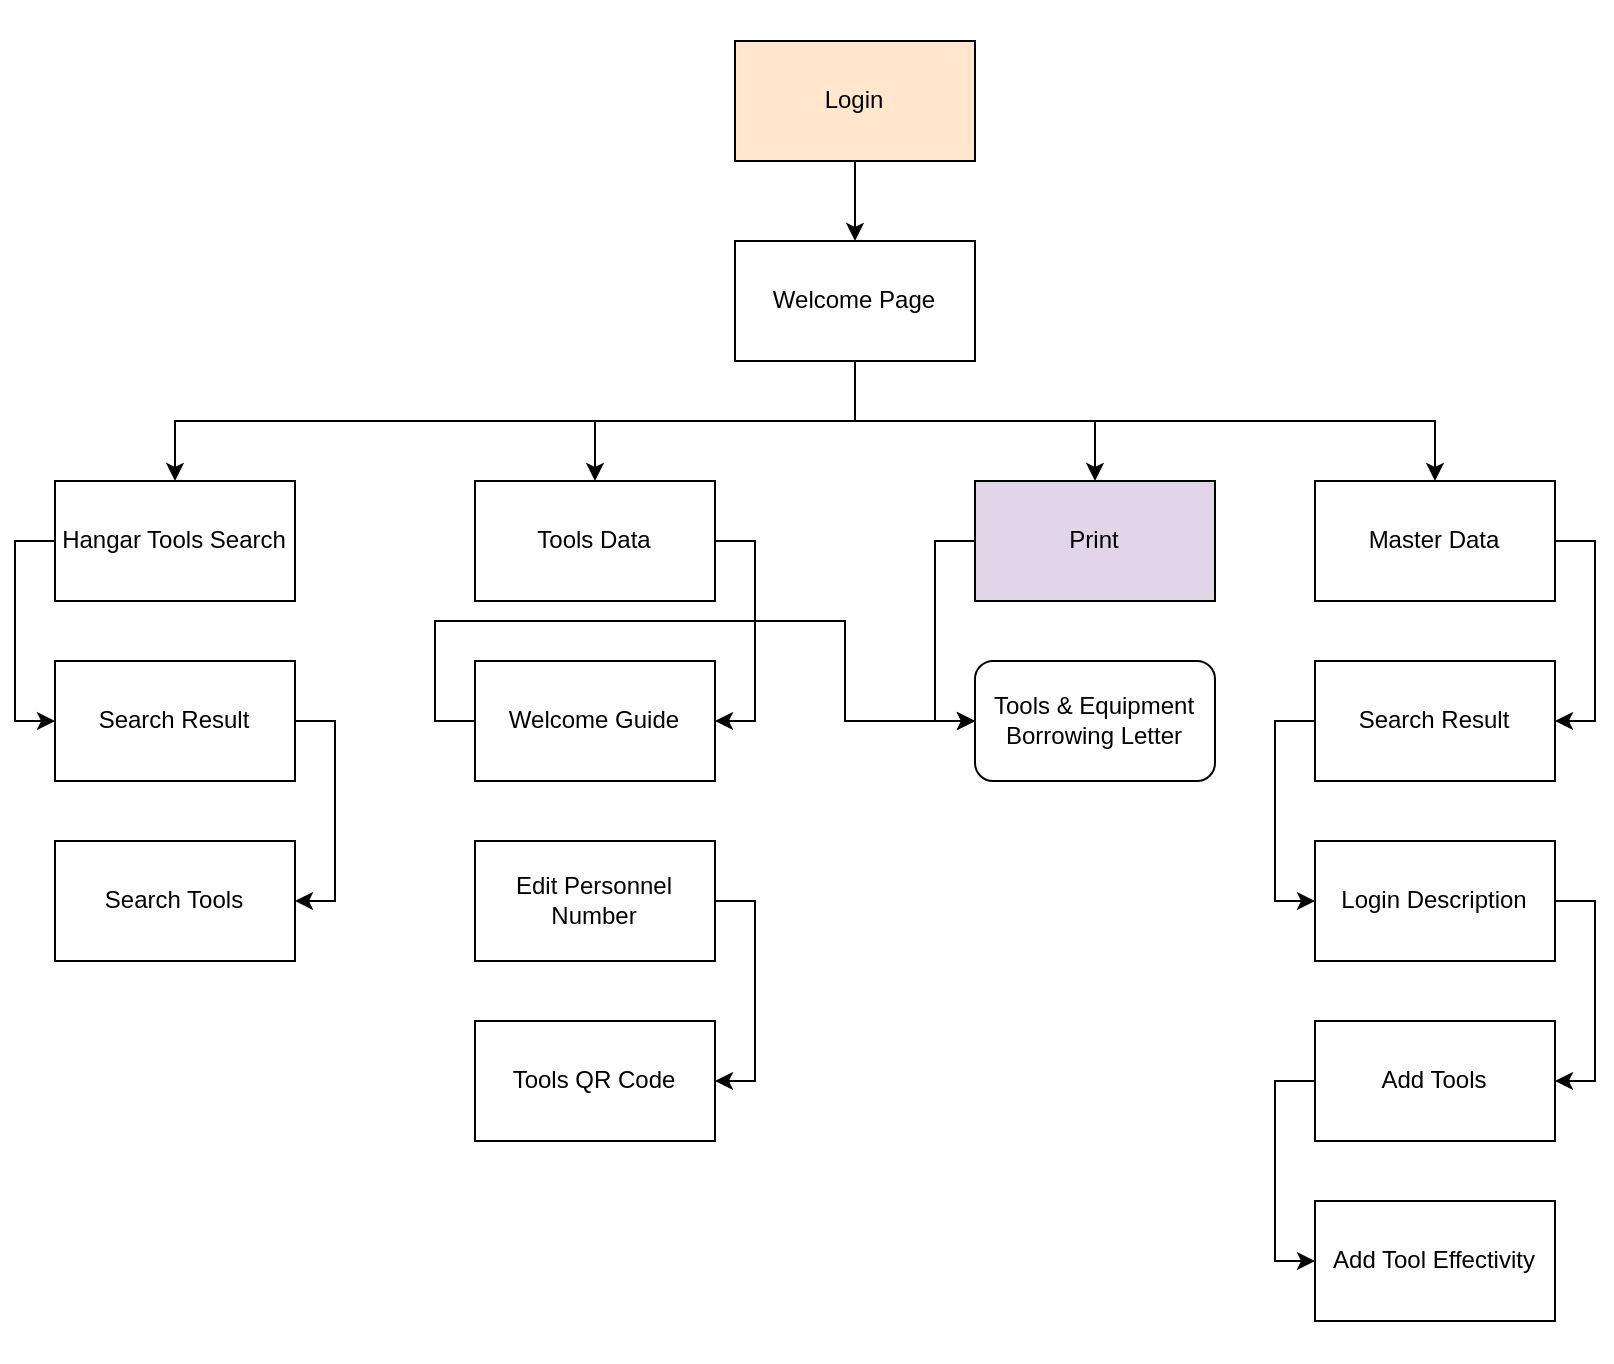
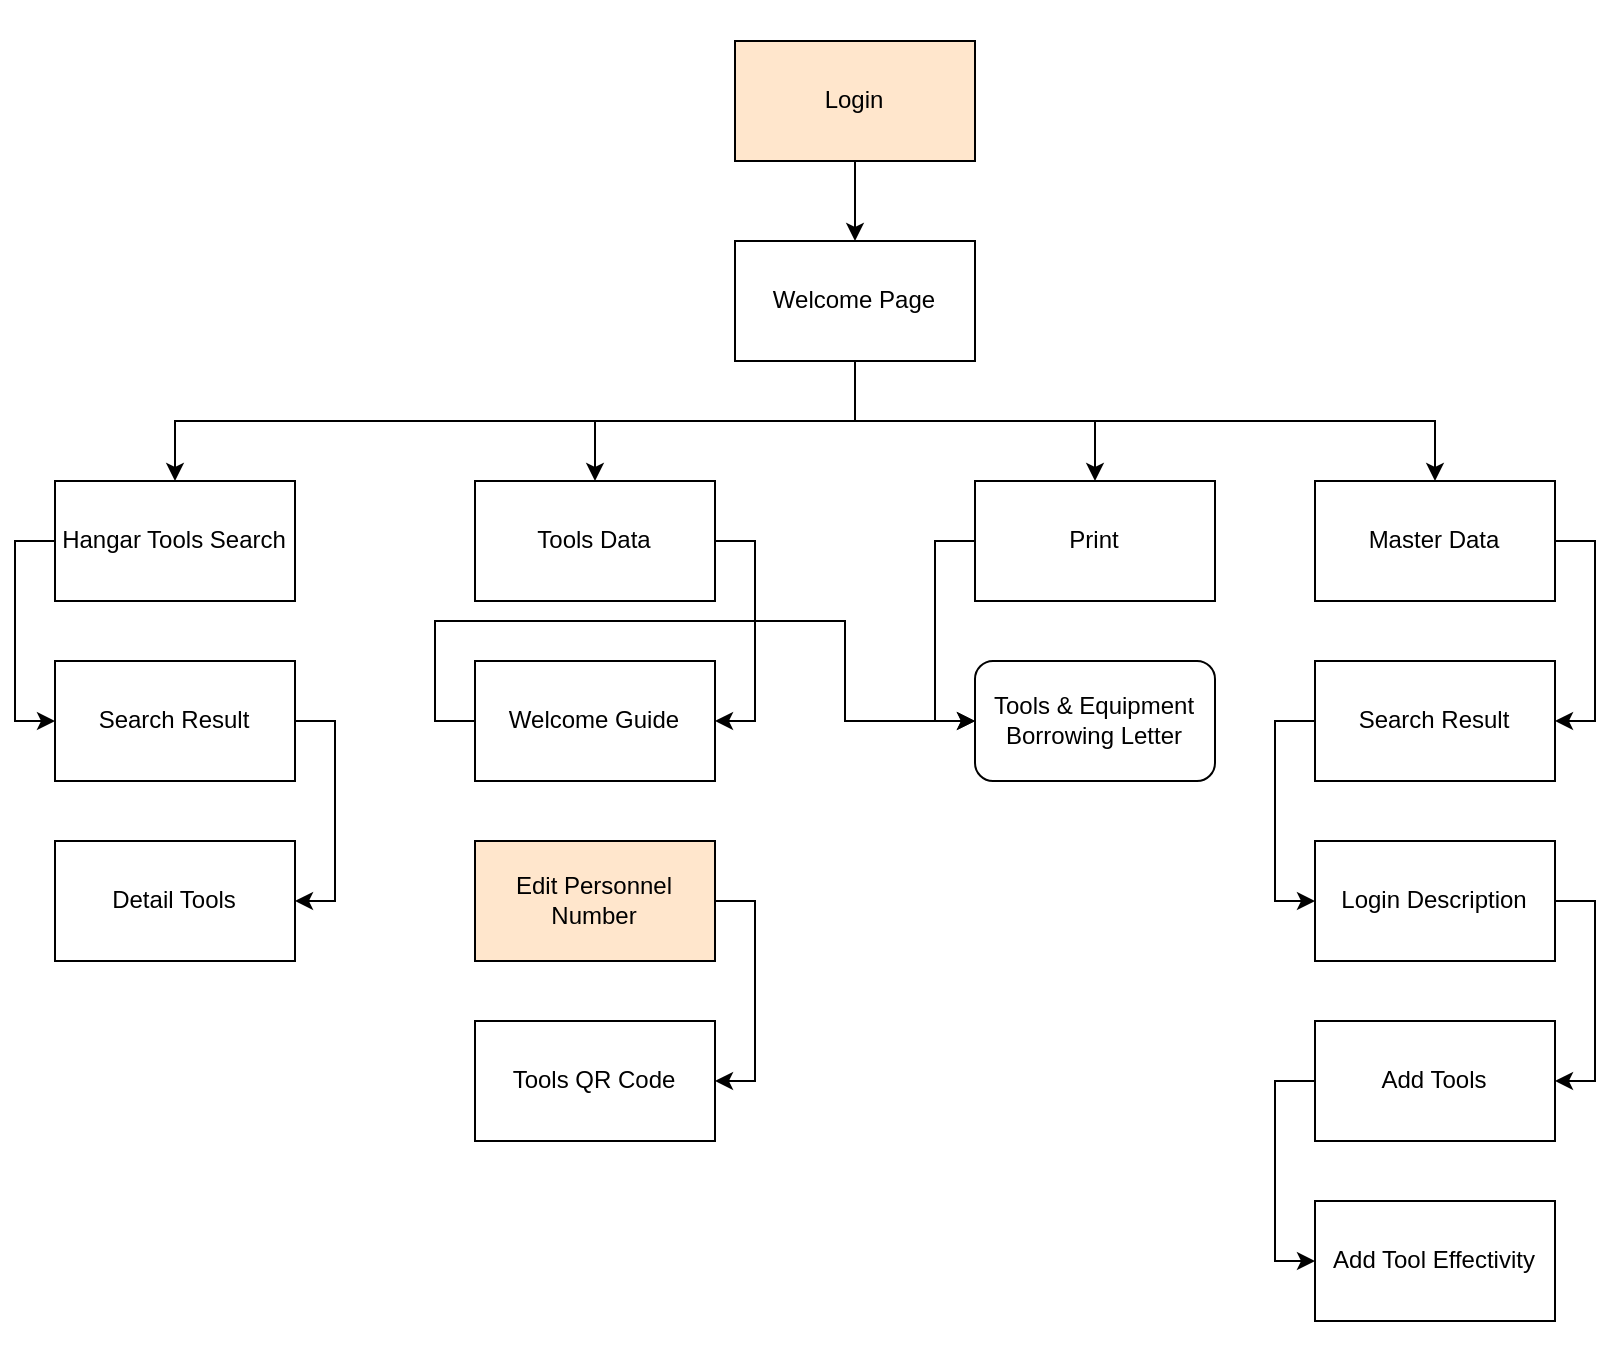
  <mxCell id="0" />
  <mxCell id="1" parent="0" />
  <mxCell id="2" style="edgeStyle=orthogonalEdgeStyle;rounded=0;orthogonalLoop=1;jettySize=auto;html=1;exitX=0.5;exitY=1;exitDx=0;exitDy=0;entryX=0.5;entryY=0;entryDx=0;entryDy=0;" edge="1" parent="1" source="3" target="8"><mxGeometry relative="1" as="geometry" /></mxCell>
  <mxCell id="3" value="Login" style="rounded=0;whiteSpace=wrap;html=1;fillColor=#ffe6cc;" vertex="1" parent="1"><mxGeometry x="360" y="20" width="120" height="60" as="geometry" /></mxCell>
  <mxCell id="4" style="edgeStyle=orthogonalEdgeStyle;rounded=0;orthogonalLoop=1;jettySize=auto;html=1;exitX=0.5;exitY=1;exitDx=0;exitDy=0;entryX=0.5;entryY=0;entryDx=0;entryDy=0;" edge="1" parent="1" source="8" target="14"><mxGeometry relative="1" as="geometry" /></mxCell>
  <mxCell id="5" style="edgeStyle=orthogonalEdgeStyle;rounded=0;orthogonalLoop=1;jettySize=auto;html=1;exitX=0.5;exitY=1;exitDx=0;exitDy=0;entryX=0.5;entryY=0;entryDx=0;entryDy=0;" edge="1" parent="1" source="8" target="16"><mxGeometry relative="1" as="geometry" /></mxCell>
  <mxCell id="6" style="edgeStyle=orthogonalEdgeStyle;rounded=0;orthogonalLoop=1;jettySize=auto;html=1;exitX=0.5;exitY=1;exitDx=0;exitDy=0;entryX=0.5;entryY=0;entryDx=0;entryDy=0;" edge="1" parent="1" source="8" target="10"><mxGeometry relative="1" as="geometry" /></mxCell>
  <mxCell id="7" style="edgeStyle=orthogonalEdgeStyle;rounded=0;orthogonalLoop=1;jettySize=auto;html=1;exitX=0.5;exitY=1;exitDx=0;exitDy=0;entryX=0.5;entryY=0;entryDx=0;entryDy=0;" edge="1" parent="1" source="8" target="12"><mxGeometry relative="1" as="geometry" /></mxCell>
  <mxCell id="8" value="Welcome Page" style="rounded=0;whiteSpace=wrap;html=1;" vertex="1" parent="1"><mxGeometry x="360" y="120" width="120" height="60" as="geometry" /></mxCell>
  <mxCell id="9" style="edgeStyle=orthogonalEdgeStyle;rounded=0;orthogonalLoop=1;jettySize=auto;html=1;exitX=0;exitY=0.5;exitDx=0;exitDy=0;entryX=0;entryY=0.5;entryDx=0;entryDy=0;" edge="1" parent="1" source="10" target="25"><mxGeometry relative="1" as="geometry" /></mxCell>
- <mxCell id="10" value="Print" style="rounded=0;whiteSpace=wrap;html=1;fillColor=#e1d5e7;" vertex="1" parent="1"><mxGeometry x="480" y="240" width="120" height="60" as="geometry" /></mxCell>
+ <mxCell id="10" value="Print" style="rounded=0;whiteSpace=wrap;html=1;" vertex="1" parent="1"><mxGeometry x="480" y="240" width="120" height="60" as="geometry" /></mxCell>
  <mxCell id="11" style="edgeStyle=orthogonalEdgeStyle;rounded=0;orthogonalLoop=1;jettySize=auto;html=1;exitX=1;exitY=0.5;exitDx=0;exitDy=0;entryX=1;entryY=0.5;entryDx=0;entryDy=0;" edge="1" parent="1" source="12" target="27"><mxGeometry relative="1" as="geometry" /></mxCell>
  <mxCell id="12" value="Master Data" style="rounded=0;whiteSpace=wrap;html=1;" vertex="1" parent="1"><mxGeometry x="650" y="240" width="120" height="60" as="geometry" /></mxCell>
  <mxCell id="13" style="edgeStyle=orthogonalEdgeStyle;rounded=0;orthogonalLoop=1;jettySize=auto;html=1;exitX=1;exitY=0.5;exitDx=0;exitDy=0;entryX=1;entryY=0.5;entryDx=0;entryDy=0;" edge="1" parent="1" source="14" target="21"><mxGeometry relative="1" as="geometry" /></mxCell>
  <mxCell id="14" value="Tools Data" style="rounded=0;whiteSpace=wrap;html=1;" vertex="1" parent="1"><mxGeometry x="230" y="240" width="120" height="60" as="geometry" /></mxCell>
  <mxCell id="15" style="edgeStyle=orthogonalEdgeStyle;rounded=0;orthogonalLoop=1;jettySize=auto;html=1;exitX=0;exitY=0.5;exitDx=0;exitDy=0;entryX=0;entryY=0.5;entryDx=0;entryDy=0;" edge="1" parent="1" source="16" target="18"><mxGeometry relative="1" as="geometry" /></mxCell>
  <mxCell id="16" value="Hangar Tools Search" style="rounded=0;whiteSpace=wrap;html=1;" vertex="1" parent="1"><mxGeometry x="20" y="240" width="120" height="60" as="geometry" /></mxCell>
  <mxCell id="17" style="edgeStyle=orthogonalEdgeStyle;rounded=0;orthogonalLoop=1;jettySize=auto;html=1;exitX=1;exitY=0.5;exitDx=0;exitDy=0;entryX=1;entryY=0.5;entryDx=0;entryDy=0;" edge="1" parent="1" source="18" target="19"><mxGeometry relative="1" as="geometry" /></mxCell>
  <mxCell id="18" value="Search Result" style="rounded=0;whiteSpace=wrap;html=1;" vertex="1" parent="1"><mxGeometry x="20" y="330" width="120" height="60" as="geometry" /></mxCell>
- <mxCell id="19" value="Search Tools" style="rounded=0;whiteSpace=wrap;html=1;" vertex="1" parent="1"><mxGeometry x="20" y="420" width="120" height="60" as="geometry" /></mxCell>
+ <mxCell id="19" value="Detail Tools" style="rounded=0;whiteSpace=wrap;html=1;" vertex="1" parent="1"><mxGeometry x="20" y="420" width="120" height="60" as="geometry" /></mxCell>
  <mxCell id="20" style="edgeStyle=orthogonalEdgeStyle;rounded=0;orthogonalLoop=1;jettySize=auto;html=1;exitX=0;exitY=0.5;exitDx=0;exitDy=0;" edge="1" parent="1" source="21" target="25"><mxGeometry relative="1" as="geometry" /></mxCell>
  <mxCell id="21" value="Welcome Guide" style="rounded=0;whiteSpace=wrap;html=1;" vertex="1" parent="1"><mxGeometry x="230" y="330" width="120" height="60" as="geometry" /></mxCell>
  <mxCell id="22" style="edgeStyle=orthogonalEdgeStyle;rounded=0;orthogonalLoop=1;jettySize=auto;html=1;exitX=1;exitY=0.5;exitDx=0;exitDy=0;entryX=1;entryY=0.5;entryDx=0;entryDy=0;" edge="1" parent="1" source="23" target="24"><mxGeometry relative="1" as="geometry" /></mxCell>
- <mxCell id="23" value="Edit Personnel Number" style="rounded=0;whiteSpace=wrap;html=1;" vertex="1" parent="1"><mxGeometry x="230" y="420" width="120" height="60" as="geometry" /></mxCell>
+ <mxCell id="23" value="Edit Personnel Number" style="rounded=0;whiteSpace=wrap;html=1;fillColor=#ffe6cc;" vertex="1" parent="1"><mxGeometry x="230" y="420" width="120" height="60" as="geometry" /></mxCell>
  <mxCell id="24" value="Tools QR Code" style="rounded=0;whiteSpace=wrap;html=1;" vertex="1" parent="1"><mxGeometry x="230" y="510" width="120" height="60" as="geometry" /></mxCell>
  <mxCell id="25" value="Tools &amp;amp; Equipment Borrowing Letter" style="whiteSpace=wrap;html=1;rounded=1;" vertex="1" parent="1"><mxGeometry x="480" y="330" width="120" height="60" as="geometry" /></mxCell>
  <mxCell id="26" style="edgeStyle=orthogonalEdgeStyle;rounded=0;orthogonalLoop=1;jettySize=auto;html=1;exitX=0;exitY=0.5;exitDx=0;exitDy=0;entryX=0;entryY=0.5;entryDx=0;entryDy=0;" edge="1" parent="1" source="27" target="29"><mxGeometry relative="1" as="geometry" /></mxCell>
  <mxCell id="27" value="Search Result" style="rounded=0;whiteSpace=wrap;html=1;" vertex="1" parent="1"><mxGeometry x="650" y="330" width="120" height="60" as="geometry" /></mxCell>
  <mxCell id="28" style="edgeStyle=orthogonalEdgeStyle;rounded=0;orthogonalLoop=1;jettySize=auto;html=1;exitX=1;exitY=0.5;exitDx=0;exitDy=0;entryX=1;entryY=0.5;entryDx=0;entryDy=0;" edge="1" parent="1" source="29" target="31"><mxGeometry relative="1" as="geometry" /></mxCell>
  <mxCell id="29" value="Login Description" style="rounded=0;whiteSpace=wrap;html=1;" vertex="1" parent="1"><mxGeometry x="650" y="420" width="120" height="60" as="geometry" /></mxCell>
  <mxCell id="30" style="edgeStyle=orthogonalEdgeStyle;rounded=0;orthogonalLoop=1;jettySize=auto;html=1;exitX=0;exitY=0.5;exitDx=0;exitDy=0;entryX=0;entryY=0.5;entryDx=0;entryDy=0;" edge="1" parent="1" source="31" target="32"><mxGeometry relative="1" as="geometry" /></mxCell>
  <mxCell id="31" value="Add Tools" style="rounded=0;whiteSpace=wrap;html=1;" vertex="1" parent="1"><mxGeometry x="650" y="510" width="120" height="60" as="geometry" /></mxCell>
  <mxCell id="32" value="Add Tool Effectivity" style="rounded=0;whiteSpace=wrap;html=1;" vertex="1" parent="1"><mxGeometry x="650" y="600" width="120" height="60" as="geometry" /></mxCell>
